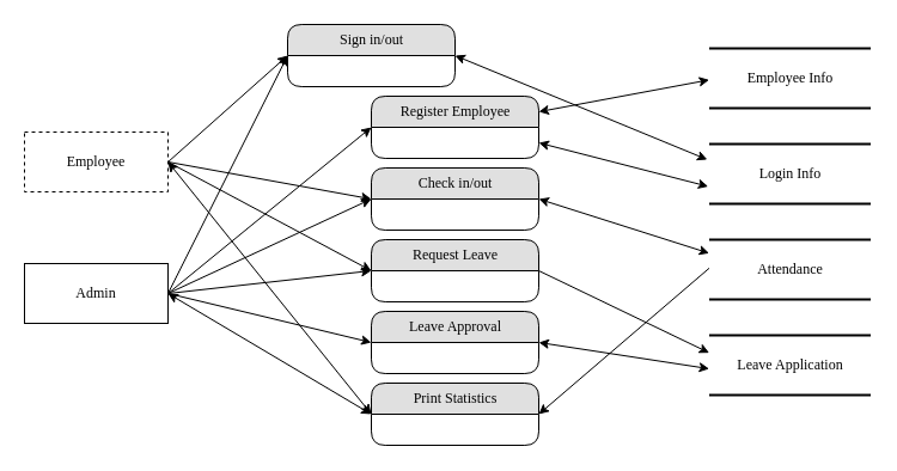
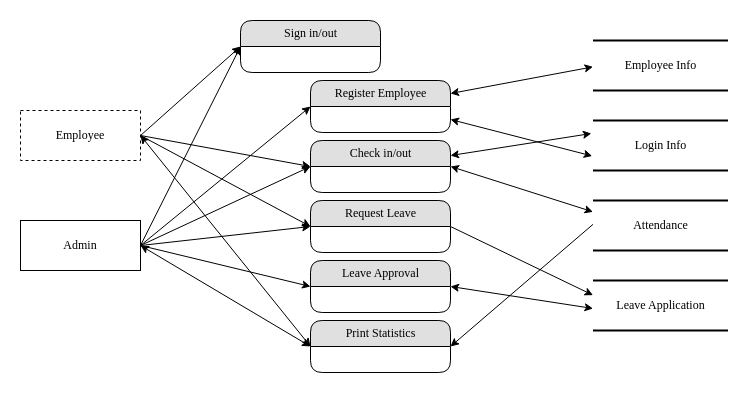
  <mxCell id="0" />
  <mxCell id="1" parent="0" />
  <mxCell id="2" value="Employee" style="whiteSpace=wrap;html=1;rounded=0;shadow=0;comic=0;labelBackgroundColor=none;strokeWidth=1;fontFamily=Verdana;fontSize=12;align=center;dashed=1;" vertex="1" parent="1"><mxGeometry x="20" y="110" width="120" height="50" as="geometry" /></mxCell>
  <mxCell id="3" value="Admin" style="whiteSpace=wrap;html=1;rounded=0;shadow=0;comic=0;labelBackgroundColor=none;strokeWidth=1;fontFamily=Verdana;fontSize=12;align=center;" vertex="1" parent="1"><mxGeometry x="20" y="220" width="120" height="50" as="geometry" /></mxCell>
  <mxCell id="4" value="Employee&amp;nbsp;Info" style="html=1;rounded=0;shadow=0;comic=0;labelBackgroundColor=none;strokeWidth=2;fontFamily=Verdana;fontSize=12;align=center;shape=mxgraph.ios7ui.horLines;" vertex="1" parent="1"><mxGeometry x="592.5" y="40" width="135" height="50" as="geometry" /></mxCell>
  <mxCell id="5" value="Login Info" style="html=1;rounded=0;shadow=0;comic=0;labelBackgroundColor=none;strokeWidth=2;fontFamily=Verdana;fontSize=12;align=center;shape=mxgraph.ios7ui.horLines;" vertex="1" parent="1"><mxGeometry x="592.5" y="120" width="135" height="50" as="geometry" /></mxCell>
  <mxCell id="6" value="Attendance" style="html=1;rounded=0;shadow=0;comic=0;labelBackgroundColor=none;strokeWidth=2;fontFamily=Verdana;fontSize=12;align=center;shape=mxgraph.ios7ui.horLines;" vertex="1" parent="1"><mxGeometry x="592.5" y="200" width="135" height="50" as="geometry" /></mxCell>
  <mxCell id="7" value="Leave Application" style="html=1;rounded=0;shadow=0;comic=0;labelBackgroundColor=none;strokeWidth=2;fontFamily=Verdana;fontSize=12;align=center;shape=mxgraph.ios7ui.horLines;" vertex="1" parent="1"><mxGeometry x="592.5" y="280" width="135" height="50" as="geometry" /></mxCell>
  <mxCell id="8" value="" style="endArrow=classic;html=1;entryX=1;entryY=0.5;entryDx=0;entryDy=0;exitX=0;exitY=0.477;exitDx=0;exitDy=0;exitPerimeter=0;" edge="1" parent="1" source="6" target="30"><mxGeometry width="50" height="50" relative="1" as="geometry"><mxPoint x="505" y="390" as="sourcePoint" /><mxPoint x="520" y="330" as="targetPoint" /></mxGeometry></mxCell>
- <mxCell id="9" value="" style="endArrow=classic;startArrow=classic;html=1;entryX=1;entryY=0.5;entryDx=0;entryDy=0;exitX=-0.012;exitY=0.26;exitDx=0;exitDy=0;exitPerimeter=0;" edge="1" parent="1" source="5" target="25"><mxGeometry width="50" height="50" relative="1" as="geometry"><mxPoint x="495" y="100" as="sourcePoint" /><mxPoint x="545" y="50" as="targetPoint" /></mxGeometry></mxCell>
+ <mxCell id="9" value="" style="endArrow=classic;startArrow=classic;html=1;exitX=-0.012;exitY=0.26;exitDx=0;exitDy=0;exitPerimeter=0;" edge="1" parent="1" source="5" target="27"><mxGeometry width="50" height="50" relative="1" as="geometry"><mxPoint x="495" y="100" as="sourcePoint" /><mxPoint x="545" y="50" as="targetPoint" /></mxGeometry></mxCell>
  <mxCell id="10" value="" style="endArrow=classic;startArrow=classic;html=1;entryX=0;entryY=0.527;entryDx=0;entryDy=0;entryPerimeter=0;exitX=1;exitY=0.25;exitDx=0;exitDy=0;" edge="1" parent="1" source="26" target="4"><mxGeometry width="50" height="50" relative="1" as="geometry"><mxPoint x="190" y="130" as="sourcePoint" /><mxPoint x="240" y="80" as="targetPoint" /></mxGeometry></mxCell>
  <mxCell id="11" value="" style="endArrow=classic;startArrow=classic;html=1;exitX=1;exitY=0.75;exitDx=0;exitDy=0;entryX=-0.006;entryY=0.71;entryDx=0;entryDy=0;entryPerimeter=0;" edge="1" parent="1" source="26" target="5"><mxGeometry width="50" height="50" relative="1" as="geometry"><mxPoint x="490" y="180" as="sourcePoint" /><mxPoint x="540" y="130" as="targetPoint" /></mxGeometry></mxCell>
  <mxCell id="12" value="" style="endArrow=classic;startArrow=classic;html=1;exitX=1;exitY=0.5;exitDx=0;exitDy=0;entryX=0;entryY=0.227;entryDx=0;entryDy=0;entryPerimeter=0;" edge="1" parent="1" source="27" target="6"><mxGeometry width="50" height="50" relative="1" as="geometry"><mxPoint x="510" y="240" as="sourcePoint" /><mxPoint x="560" y="190" as="targetPoint" /></mxGeometry></mxCell>
  <mxCell id="13" value="" style="endArrow=classic;html=1;exitX=1;exitY=0.5;exitDx=0;exitDy=0;entryX=0;entryY=0.5;entryDx=0;entryDy=0;" edge="1" parent="1" source="2" target="25"><mxGeometry width="50" height="50" relative="1" as="geometry"><mxPoint x="180" y="180" as="sourcePoint" /><mxPoint x="230" y="130" as="targetPoint" /></mxGeometry></mxCell>
  <mxCell id="14" value="" style="endArrow=classic;html=1;exitX=1;exitY=0.5;exitDx=0;exitDy=0;entryX=0;entryY=0.5;entryDx=0;entryDy=0;" edge="1" parent="1" source="3" target="26"><mxGeometry width="50" height="50" relative="1" as="geometry"><mxPoint x="170" y="210" as="sourcePoint" /><mxPoint x="220" y="160" as="targetPoint" /></mxGeometry></mxCell>
  <mxCell id="15" value="" style="endArrow=classic;html=1;exitX=1;exitY=0.5;exitDx=0;exitDy=0;entryX=0;entryY=0.5;entryDx=0;entryDy=0;" edge="1" parent="1" source="2" target="27"><mxGeometry width="50" height="50" relative="1" as="geometry"><mxPoint x="190" y="250" as="sourcePoint" /><mxPoint x="240" y="200" as="targetPoint" /></mxGeometry></mxCell>
  <mxCell id="16" value="" style="endArrow=classic;html=1;exitX=1;exitY=0.5;exitDx=0;exitDy=0;entryX=0;entryY=0.5;entryDx=0;entryDy=0;" edge="1" parent="1" source="2" target="28"><mxGeometry width="50" height="50" relative="1" as="geometry"><mxPoint x="190" y="260" as="sourcePoint" /><mxPoint x="240" y="210" as="targetPoint" /></mxGeometry></mxCell>
  <mxCell id="17" value="" style="endArrow=classic;html=1;entryX=0;entryY=0.5;entryDx=0;entryDy=0;exitX=1;exitY=0.5;exitDx=0;exitDy=0;" edge="1" parent="1" source="3" target="29"><mxGeometry width="50" height="50" relative="1" as="geometry"><mxPoint x="140" y="140" as="sourcePoint" /><mxPoint x="240" y="240" as="targetPoint" /></mxGeometry></mxCell>
  <mxCell id="18" value="" style="endArrow=classic;html=1;exitX=1;exitY=0.5;exitDx=0;exitDy=0;entryX=0;entryY=0.5;entryDx=0;entryDy=0;" edge="1" parent="1" source="3" target="28"><mxGeometry width="50" height="50" relative="1" as="geometry"><mxPoint x="130" y="420" as="sourcePoint" /><mxPoint x="180" y="370" as="targetPoint" /></mxGeometry></mxCell>
  <mxCell id="19" value="" style="endArrow=classic;html=1;exitX=1;exitY=0.5;exitDx=0;exitDy=0;entryX=0;entryY=0.5;entryDx=0;entryDy=0;" edge="1" parent="1" source="3" target="25"><mxGeometry width="50" height="50" relative="1" as="geometry"><mxPoint x="160" y="360" as="sourcePoint" /><mxPoint x="210" y="310" as="targetPoint" /></mxGeometry></mxCell>
  <mxCell id="20" value="" style="endArrow=classic;html=1;exitX=1;exitY=0.5;exitDx=0;exitDy=0;entryX=0;entryY=0.5;entryDx=0;entryDy=0;" edge="1" parent="1" source="3" target="27"><mxGeometry width="50" height="50" relative="1" as="geometry"><mxPoint x="180" y="390" as="sourcePoint" /><mxPoint x="230" y="340" as="targetPoint" /></mxGeometry></mxCell>
  <mxCell id="21" value="" style="endArrow=classic;startArrow=classic;html=1;exitX=1;exitY=0.5;exitDx=0;exitDy=0;entryX=0;entryY=0.56;entryDx=0;entryDy=0;entryPerimeter=0;" edge="1" parent="1" source="29" target="7"><mxGeometry width="50" height="50" relative="1" as="geometry"><mxPoint x="490" y="420" as="sourcePoint" /><mxPoint x="540" y="370" as="targetPoint" /></mxGeometry></mxCell>
  <mxCell id="22" value="" style="endArrow=classic;html=1;exitX=1;exitY=0.5;exitDx=0;exitDy=0;entryX=0;entryY=0.293;entryDx=0;entryDy=0;entryPerimeter=0;" edge="1" parent="1" source="28" target="7"><mxGeometry width="50" height="50" relative="1" as="geometry"><mxPoint x="490" y="280" as="sourcePoint" /><mxPoint x="540" y="230" as="targetPoint" /></mxGeometry></mxCell>
  <mxCell id="23" value="" style="endArrow=classic;startArrow=classic;html=1;exitX=1;exitY=0.5;exitDx=0;exitDy=0;entryX=0;entryY=0.5;entryDx=0;entryDy=0;" edge="1" parent="1" source="3" target="30"><mxGeometry width="50" height="50" relative="1" as="geometry"><mxPoint x="190" y="360" as="sourcePoint" /><mxPoint x="240" y="310" as="targetPoint" /></mxGeometry></mxCell>
  <mxCell id="24" value="" style="endArrow=classic;startArrow=classic;html=1;exitX=0;exitY=0.5;exitDx=0;exitDy=0;entryX=1;entryY=0.5;entryDx=0;entryDy=0;" edge="1" parent="1" source="30" target="2"><mxGeometry width="50" height="50" relative="1" as="geometry"><mxPoint x="150" y="362" as="sourcePoint" /><mxPoint x="150" y="140" as="targetPoint" /></mxGeometry></mxCell>
  <mxCell id="25" value="Sign in/out" style="swimlane;html=1;fontStyle=0;childLayout=stackLayout;horizontal=1;startSize=26;fillColor=#e0e0e0;horizontalStack=0;resizeParent=1;resizeLast=0;collapsible=1;marginBottom=0;swimlaneFillColor=#ffffff;align=center;rounded=1;shadow=0;comic=0;labelBackgroundColor=none;strokeWidth=1;fontFamily=Verdana;fontSize=12" vertex="1" parent="1"><mxGeometry x="240" y="20" width="140" height="52" as="geometry" /></mxCell>
  <mxCell id="26" value="Register Employee" style="swimlane;html=1;fontStyle=0;childLayout=stackLayout;horizontal=1;startSize=26;fillColor=#e0e0e0;horizontalStack=0;resizeParent=1;resizeLast=0;collapsible=1;marginBottom=0;swimlaneFillColor=#ffffff;align=center;rounded=1;shadow=0;comic=0;labelBackgroundColor=none;strokeWidth=1;fontFamily=Verdana;fontSize=12" vertex="1" parent="1"><mxGeometry x="310" y="80" width="140" height="52" as="geometry" /></mxCell>
  <mxCell id="27" value="Check in/out" style="swimlane;html=1;fontStyle=0;childLayout=stackLayout;horizontal=1;startSize=26;fillColor=#e0e0e0;horizontalStack=0;resizeParent=1;resizeLast=0;collapsible=1;marginBottom=0;swimlaneFillColor=#ffffff;align=center;rounded=1;shadow=0;comic=0;labelBackgroundColor=none;strokeWidth=1;fontFamily=Verdana;fontSize=12" vertex="1" parent="1"><mxGeometry x="310" y="140" width="140" height="52" as="geometry" /></mxCell>
  <mxCell id="28" value="Request Leave" style="swimlane;html=1;fontStyle=0;childLayout=stackLayout;horizontal=1;startSize=26;fillColor=#e0e0e0;horizontalStack=0;resizeParent=1;resizeLast=0;collapsible=1;marginBottom=0;swimlaneFillColor=#ffffff;align=center;rounded=1;shadow=0;comic=0;labelBackgroundColor=none;strokeWidth=1;fontFamily=Verdana;fontSize=12" vertex="1" parent="1"><mxGeometry x="310" y="200" width="140" height="52" as="geometry" /></mxCell>
  <mxCell id="29" value="Leave Approval" style="swimlane;html=1;fontStyle=0;childLayout=stackLayout;horizontal=1;startSize=26;fillColor=#e0e0e0;horizontalStack=0;resizeParent=1;resizeLast=0;collapsible=1;marginBottom=0;swimlaneFillColor=#ffffff;align=center;rounded=1;shadow=0;comic=0;labelBackgroundColor=none;strokeWidth=1;fontFamily=Verdana;fontSize=12" vertex="1" parent="1"><mxGeometry x="310" y="260" width="140" height="52" as="geometry" /></mxCell>
  <mxCell id="30" value="Print Statistics" style="swimlane;html=1;fontStyle=0;childLayout=stackLayout;horizontal=1;startSize=26;fillColor=#e0e0e0;horizontalStack=0;resizeParent=1;resizeLast=0;collapsible=1;marginBottom=0;swimlaneFillColor=#ffffff;align=center;rounded=1;shadow=0;comic=0;labelBackgroundColor=none;strokeWidth=1;fontFamily=Verdana;fontSize=12" vertex="1" parent="1"><mxGeometry x="310" y="320" width="140" height="52" as="geometry" /></mxCell>
